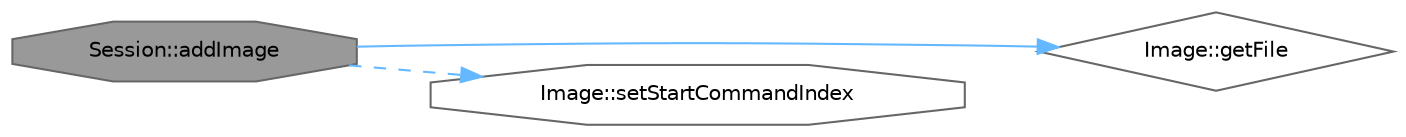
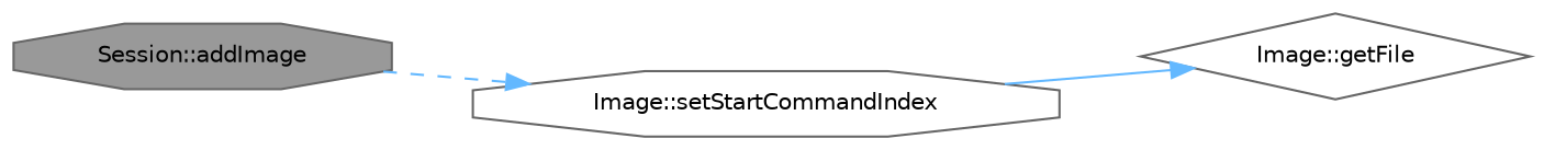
  digraph {
    rankdir=LR
    node [color=grey40 fillcolor=white fontname=Helvetica fontsize=10 shape=octagon style=filled]
    edge [color=steelblue1 fontname=Helvetica fontsize=10 labelfontname=Helvetica labelfontsize=10]
    n1 [color=gray40 fillcolor=grey60 fontcolor=black height=0.2 label="Session::addImage" width=0.4]
    n2 [height=0.2 label="Image::getFile" shape=diamond width=0.4]
    n3 [height=0.2 label="Image::setStartCommandIndex" width=0.4]
-   n1 -> n2 [style=solid]
+   n3 -> n2 [style=solid]
    n1 -> n3 [style=dashed]
  }
